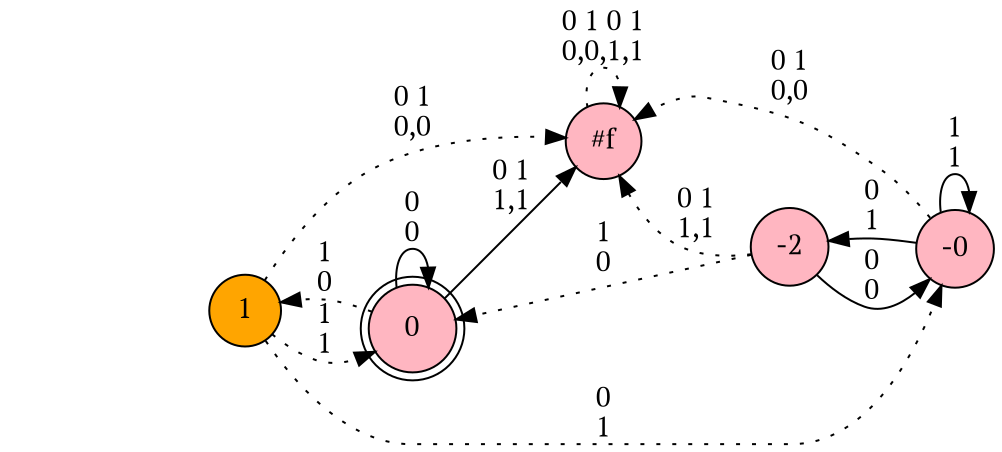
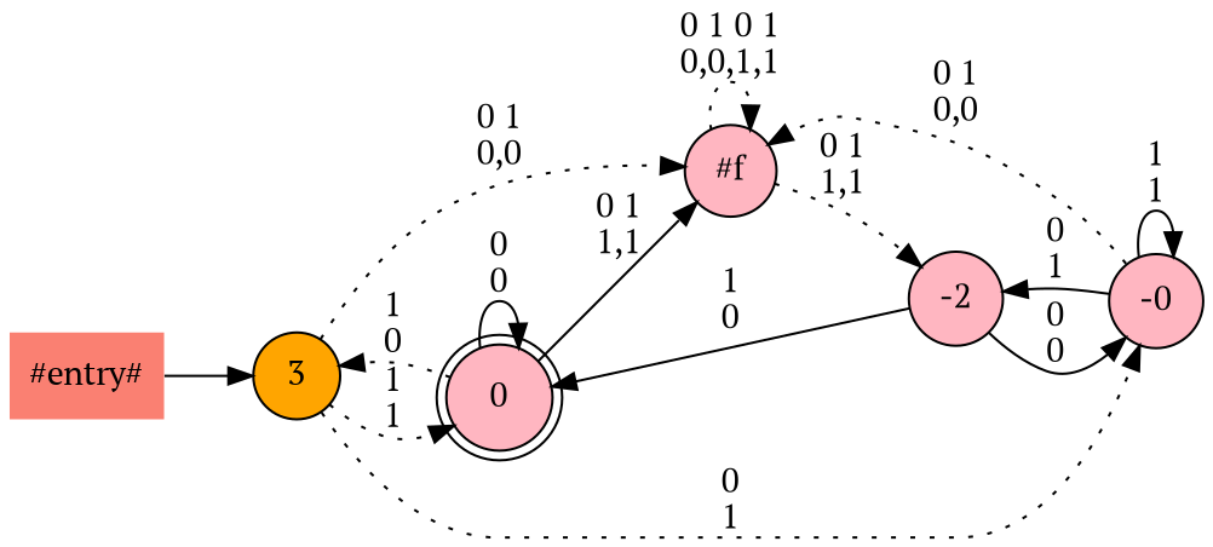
  digraph {
    fontname="PT Serif"
    rankdir=LR
    node [fillcolor=lightpink fontname="PT Serif" shape=circle style=filled]
    edge [fontname="PT Serif" style=solid]
-   1 [fillcolor=orange]
+   "#entry#" [fillcolor=salmon shape=none]
+   1 [fillcolor=orange label=3]
    0 [shape=doublecircle]
    "#f"
    n5 [label=-0]
    -2
+   "#entry#" -> 1
    1 -> 0 [label="1\n1" style=dotted]
    1 -> "#f" [label="0 1\n0,0" style=dotted]
    1 -> n5 [label="0\n1" style=dotted]
    0 -> 1 [label="1\n0" style=dotted]
    0 -> 0 [label="0\n0"]
    0 -> "#f" [label="0 1\n1,1"]
    "#f" -> "#f" [label="0 1 0 1\n0,0,1,1" style=dotted]
    n5 -> "#f" [label="0 1\n0,0" style=dotted]
    n5 -> n5 [label="1\n1"]
    n5 -> -2 [label="0\n1"]
-   -2 -> 0 [label="1\n0" style=dotted]
-   -2 -> "#f" [label="0 1\n1,1" style=dotted]
+   -2 -> 0 [label="1\n0"]
+   "#f" -> -2 [label="0 1\n1,1" style=dotted]
    -2 -> n5 [label="0\n0"]
  }
